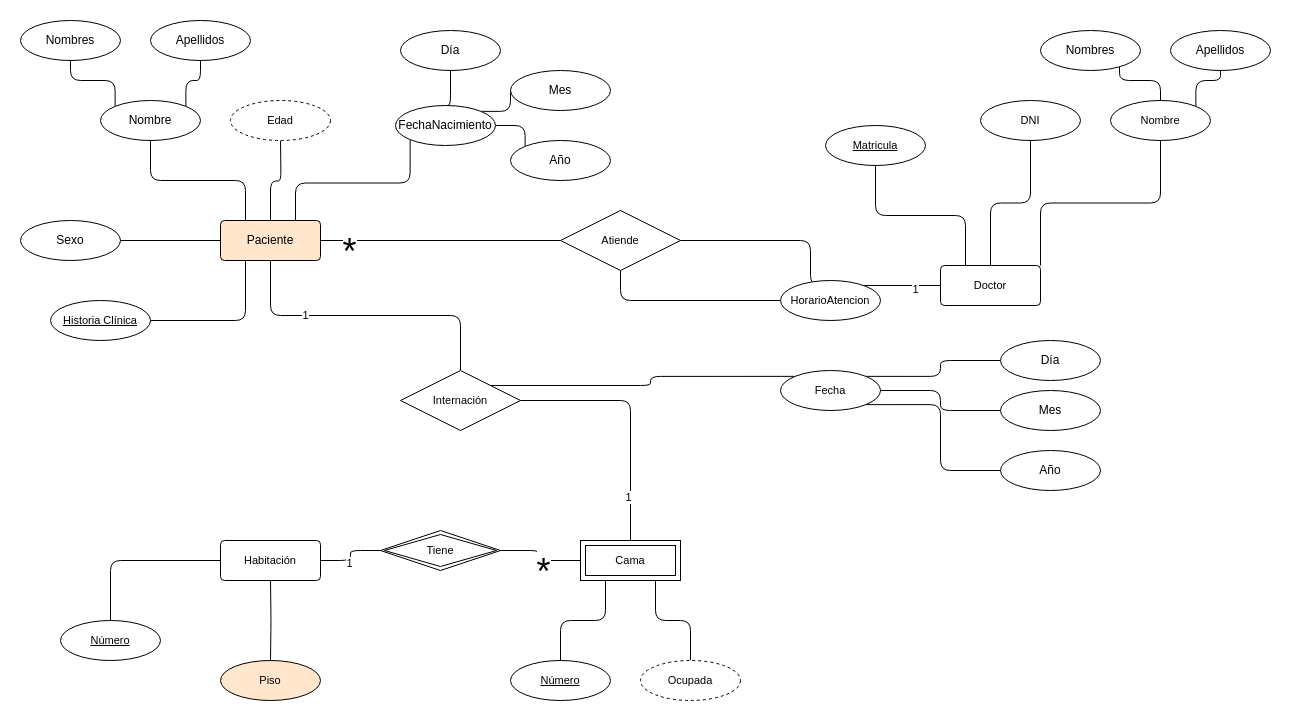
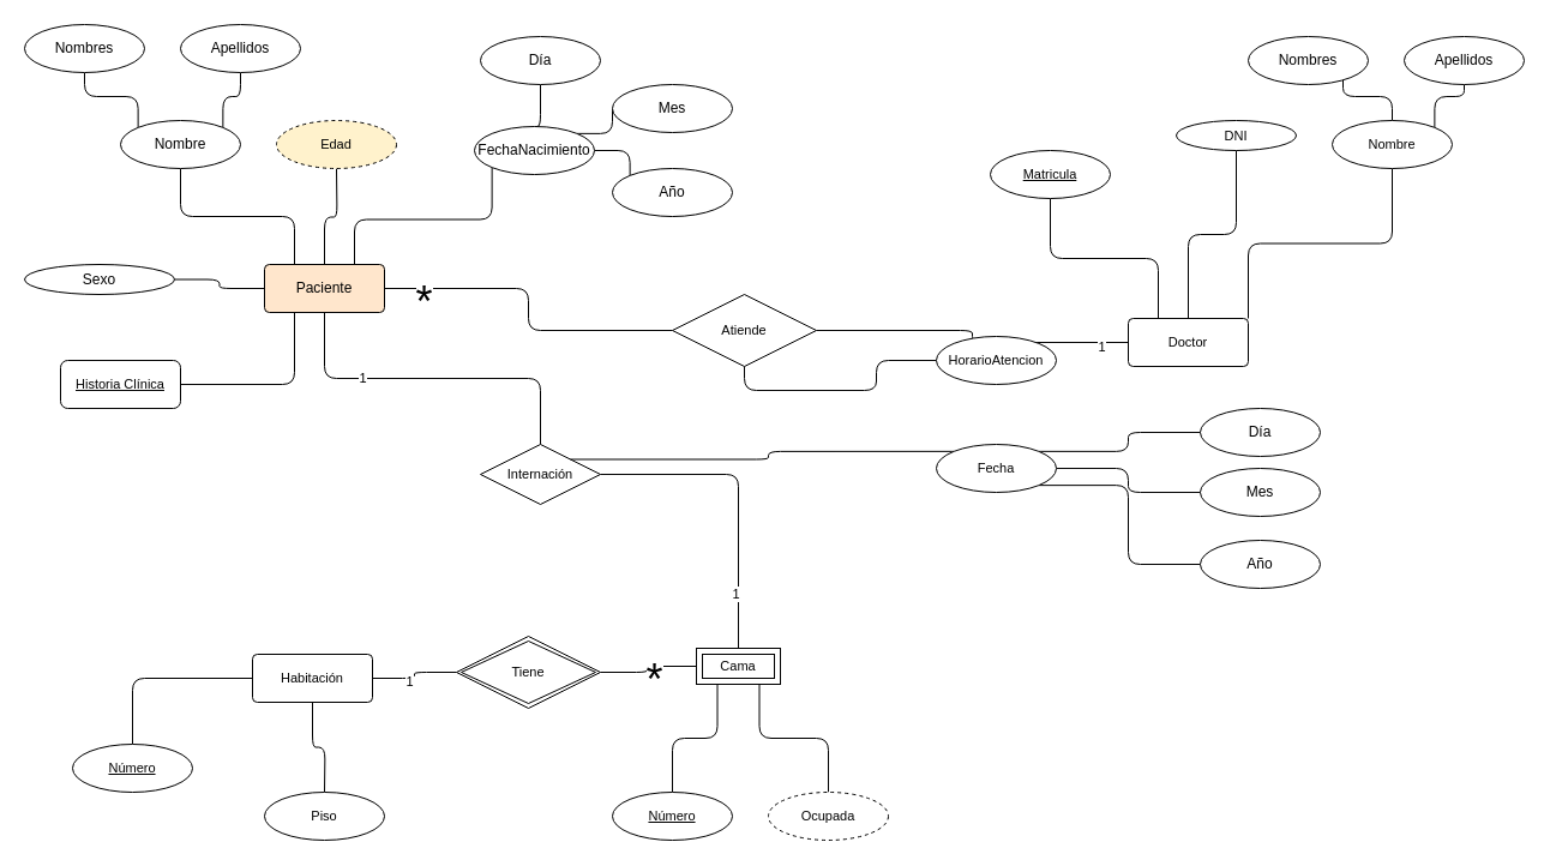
  <mxCell id="0" />
  <mxCell id="1" parent="0" />
  <mxCell id="2" style="edgeStyle=orthogonalEdgeStyle;rounded=1;orthogonalLoop=1;jettySize=auto;html=1;exitX=0.25;exitY=0;exitDx=0;exitDy=0;entryX=0.5;entryY=1;entryDx=0;entryDy=0;endArrow=none;endFill=0;" edge="1" parent="1" source="7" target="10"><mxGeometry relative="1" as="geometry" /></mxCell>
  <mxCell id="3" style="edgeStyle=orthogonalEdgeStyle;shape=connector;rounded=1;orthogonalLoop=1;jettySize=auto;html=1;exitX=0.5;exitY=0;exitDx=0;exitDy=0;entryX=0.5;entryY=1;entryDx=0;entryDy=0;labelBackgroundColor=default;strokeColor=default;fontFamily=Helvetica;fontSize=11;fontColor=default;endArrow=none;endFill=0;" edge="1" parent="1" source="7"><mxGeometry relative="1" as="geometry"><mxPoint x="280" y="140" as="targetPoint" /></mxGeometry></mxCell>
  <mxCell id="4" style="edgeStyle=orthogonalEdgeStyle;shape=connector;rounded=1;orthogonalLoop=1;jettySize=auto;html=1;exitX=0.75;exitY=0;exitDx=0;exitDy=0;entryX=0;entryY=1;entryDx=0;entryDy=0;labelBackgroundColor=default;strokeColor=default;fontFamily=Helvetica;fontSize=11;fontColor=default;endArrow=none;endFill=0;" edge="1" parent="1" source="7" target="14"><mxGeometry relative="1" as="geometry" /></mxCell>
  <mxCell id="5" style="edgeStyle=orthogonalEdgeStyle;shape=connector;rounded=1;orthogonalLoop=1;jettySize=auto;html=1;exitX=0.5;exitY=1;exitDx=0;exitDy=0;entryX=0.5;entryY=0;entryDx=0;entryDy=0;labelBackgroundColor=default;strokeColor=default;fontFamily=Helvetica;fontSize=11;fontColor=default;endArrow=none;endFill=0;" edge="1" parent="1" source="7" target="58"><mxGeometry relative="1" as="geometry" /></mxCell>
  <mxCell id="6" value="1" style="edgeLabel;html=1;align=center;verticalAlign=middle;resizable=0;points=[];fontSize=11;fontFamily=Helvetica;fontColor=default;" vertex="1" connectable="0" parent="5"><mxGeometry x="-0.407" y="1" relative="1" as="geometry"><mxPoint as="offset" /></mxGeometry></mxCell>
  <mxCell id="7" value="Paciente" style="rounded=1;arcSize=10;whiteSpace=wrap;html=1;align=center;fillColor=#ffe6cc;" vertex="1" parent="1"><mxGeometry x="220" y="220" width="100" height="40" as="geometry" /></mxCell>
  <mxCell id="8" style="edgeStyle=orthogonalEdgeStyle;shape=connector;rounded=1;orthogonalLoop=1;jettySize=auto;html=1;exitX=0;exitY=0;exitDx=0;exitDy=0;entryX=0.5;entryY=1;entryDx=0;entryDy=0;labelBackgroundColor=default;strokeColor=default;fontFamily=Helvetica;fontSize=11;fontColor=default;endArrow=none;endFill=0;" edge="1" parent="1" source="10" target="34"><mxGeometry relative="1" as="geometry" /></mxCell>
  <mxCell id="9" style="edgeStyle=orthogonalEdgeStyle;shape=connector;rounded=1;orthogonalLoop=1;jettySize=auto;html=1;exitX=1;exitY=0;exitDx=0;exitDy=0;entryX=0.5;entryY=1;entryDx=0;entryDy=0;labelBackgroundColor=default;strokeColor=default;fontFamily=Helvetica;fontSize=11;fontColor=default;endArrow=none;endFill=0;" edge="1" parent="1" source="10" target="35"><mxGeometry relative="1" as="geometry" /></mxCell>
  <mxCell id="10" value="Nombre" style="ellipse;whiteSpace=wrap;html=1;align=center;" vertex="1" parent="1"><mxGeometry x="100" y="100" width="100" height="40" as="geometry" /></mxCell>
  <mxCell id="11" style="edgeStyle=orthogonalEdgeStyle;shape=connector;rounded=1;orthogonalLoop=1;jettySize=auto;html=1;exitX=0.5;exitY=0;exitDx=0;exitDy=0;entryX=0.5;entryY=1;entryDx=0;entryDy=0;labelBackgroundColor=default;strokeColor=default;fontFamily=Helvetica;fontSize=11;fontColor=default;endArrow=none;endFill=0;" edge="1" parent="1" source="14" target="15"><mxGeometry relative="1" as="geometry" /></mxCell>
  <mxCell id="12" style="edgeStyle=orthogonalEdgeStyle;shape=connector;rounded=1;orthogonalLoop=1;jettySize=auto;html=1;exitX=1;exitY=0;exitDx=0;exitDy=0;entryX=0;entryY=0.5;entryDx=0;entryDy=0;labelBackgroundColor=default;strokeColor=default;fontFamily=Helvetica;fontSize=11;fontColor=default;endArrow=none;endFill=0;" edge="1" parent="1" source="14" target="16"><mxGeometry relative="1" as="geometry" /></mxCell>
  <mxCell id="13" style="edgeStyle=orthogonalEdgeStyle;shape=connector;rounded=1;orthogonalLoop=1;jettySize=auto;html=1;exitX=1;exitY=0.5;exitDx=0;exitDy=0;entryX=0;entryY=0;entryDx=0;entryDy=0;labelBackgroundColor=default;strokeColor=default;fontFamily=Helvetica;fontSize=11;fontColor=default;endArrow=none;endFill=0;" edge="1" parent="1" source="14" target="17"><mxGeometry relative="1" as="geometry" /></mxCell>
  <mxCell id="14" value="FechaNacimiento" style="ellipse;whiteSpace=wrap;html=1;align=center;" vertex="1" parent="1"><mxGeometry x="395" y="105" width="100" height="40" as="geometry" /></mxCell>
  <mxCell id="15" value="Día" style="ellipse;whiteSpace=wrap;html=1;align=center;" vertex="1" parent="1"><mxGeometry x="400" y="30" width="100" height="40" as="geometry" /></mxCell>
  <mxCell id="16" value="Mes" style="ellipse;whiteSpace=wrap;html=1;align=center;" vertex="1" parent="1"><mxGeometry x="510" y="70" width="100" height="40" as="geometry" /></mxCell>
  <mxCell id="17" value="Año" style="ellipse;whiteSpace=wrap;html=1;align=center;" vertex="1" parent="1"><mxGeometry x="510" y="140" width="100" height="40" as="geometry" /></mxCell>
  <mxCell id="18" style="edgeStyle=orthogonalEdgeStyle;shape=connector;rounded=1;orthogonalLoop=1;jettySize=auto;html=1;exitX=1;exitY=0.5;exitDx=0;exitDy=0;entryX=0;entryY=0.5;entryDx=0;entryDy=0;labelBackgroundColor=default;strokeColor=default;fontFamily=Helvetica;fontSize=11;fontColor=default;endArrow=none;endFill=0;" edge="1" parent="1" source="19" target="7"><mxGeometry relative="1" as="geometry" /></mxCell>
- <mxCell id="19" value="Sexo" style="ellipse;whiteSpace=wrap;html=1;align=center;" vertex="1" parent="1"><mxGeometry y="220" width="100" height="40" as="geometry" x="20" /></mxCell>
- <mxCell id="20" value="&lt;div&gt;Edad&lt;/div&gt;" style="ellipse;whiteSpace=wrap;html=1;align=center;dashed=1;fontFamily=Helvetica;fontSize=11;fontColor=default;" vertex="1" parent="1"><mxGeometry x="230" y="100" width="100" height="40" as="geometry" /></mxCell>
+ <mxCell id="19" value="Sexo" style="ellipse;whiteSpace=wrap;html=1;align=center;" vertex="1" parent="1"><mxGeometry x="20" y="220" width="125" height="25" as="geometry" /></mxCell>
+ <mxCell id="20" value="&lt;div&gt;Edad&lt;/div&gt;" style="ellipse;whiteSpace=wrap;html=1;align=center;dashed=1;fontFamily=Helvetica;fontSize=11;fontColor=default;fillColor=#fff2cc;" vertex="1" parent="1"><mxGeometry x="230" y="100" width="100" height="40" as="geometry" /></mxCell>
  <mxCell id="21" style="edgeStyle=orthogonalEdgeStyle;shape=connector;rounded=1;orthogonalLoop=1;jettySize=auto;html=1;exitX=1;exitY=0.5;exitDx=0;exitDy=0;entryX=0.25;entryY=1;entryDx=0;entryDy=0;labelBackgroundColor=default;strokeColor=default;fontFamily=Helvetica;fontSize=11;fontColor=default;endArrow=none;endFill=0;" edge="1" parent="1" source="22" target="7"><mxGeometry relative="1" as="geometry" /></mxCell>
- <mxCell id="22" value="Historia Clínica" style="ellipse;whiteSpace=wrap;html=1;align=center;fontStyle=4;fontFamily=Helvetica;fontSize=11;fontColor=default;" vertex="1" parent="1"><mxGeometry x="50" y="300" width="100" height="40" as="geometry" /></mxCell>
+ <mxCell id="22" value="Historia Clínica" style="whiteSpace=wrap;html=1;align=center;fontStyle=4;fontFamily=Helvetica;fontSize=11;fontColor=default;rounded=1;" vertex="1" parent="1"><mxGeometry x="50" y="300" width="100" height="40" as="geometry" /></mxCell>
  <mxCell id="23" style="edgeStyle=orthogonalEdgeStyle;shape=connector;rounded=1;orthogonalLoop=1;jettySize=auto;html=1;exitX=0.25;exitY=0;exitDx=0;exitDy=0;entryX=0.5;entryY=1;entryDx=0;entryDy=0;labelBackgroundColor=default;strokeColor=default;fontFamily=Helvetica;fontSize=11;fontColor=default;endArrow=none;endFill=0;" edge="1" parent="1" source="28" target="29"><mxGeometry relative="1" as="geometry" /></mxCell>
  <mxCell id="24" style="edgeStyle=orthogonalEdgeStyle;shape=connector;rounded=1;orthogonalLoop=1;jettySize=auto;html=1;exitX=0.5;exitY=0;exitDx=0;exitDy=0;entryX=0.5;entryY=1;entryDx=0;entryDy=0;labelBackgroundColor=default;strokeColor=default;fontFamily=Helvetica;fontSize=11;fontColor=default;endArrow=none;endFill=0;" edge="1" parent="1" source="28" target="30"><mxGeometry relative="1" as="geometry" /></mxCell>
  <mxCell id="25" style="edgeStyle=orthogonalEdgeStyle;shape=connector;rounded=1;orthogonalLoop=1;jettySize=auto;html=1;exitX=1;exitY=0;exitDx=0;exitDy=0;entryX=0.5;entryY=1;entryDx=0;entryDy=0;labelBackgroundColor=default;strokeColor=default;fontFamily=Helvetica;fontSize=11;fontColor=default;endArrow=none;endFill=0;" edge="1" parent="1" source="28" target="33"><mxGeometry relative="1" as="geometry" /></mxCell>
  <mxCell id="26" style="edgeStyle=orthogonalEdgeStyle;shape=connector;rounded=1;orthogonalLoop=1;jettySize=auto;html=1;exitX=0;exitY=0.5;exitDx=0;exitDy=0;entryX=1;entryY=0.5;entryDx=0;entryDy=0;labelBackgroundColor=default;strokeColor=default;fontFamily=Helvetica;fontSize=11;fontColor=default;endArrow=none;endFill=0;" edge="1" parent="1" source="28" target="54"><mxGeometry relative="1" as="geometry" /></mxCell>
  <mxCell id="27" value="1" style="edgeLabel;html=1;align=center;verticalAlign=middle;resizable=0;points=[];fontSize=11;fontFamily=Helvetica;fontColor=default;" vertex="1" connectable="0" parent="26"><mxGeometry x="-0.831" y="3" relative="1" as="geometry"><mxPoint as="offset" /></mxGeometry></mxCell>
  <mxCell id="28" value="Doctor" style="rounded=1;arcSize=10;whiteSpace=wrap;html=1;align=center;fontFamily=Helvetica;fontSize=11;fontColor=default;" vertex="1" parent="1"><mxGeometry x="940" y="265" width="100" height="40" as="geometry" /></mxCell>
  <mxCell id="29" value="Matricula" style="ellipse;whiteSpace=wrap;html=1;align=center;fontStyle=4;fontFamily=Helvetica;fontSize=11;fontColor=default;" vertex="1" parent="1"><mxGeometry x="825" y="125" width="100" height="40" as="geometry" /></mxCell>
- <mxCell id="30" value="DNI" style="ellipse;whiteSpace=wrap;html=1;align=center;fontFamily=Helvetica;fontSize=11;fontColor=default;" vertex="1" parent="1"><mxGeometry x="980" y="100" width="100" height="40" as="geometry" /></mxCell>
+ <mxCell id="30" value="DNI" style="ellipse;whiteSpace=wrap;html=1;align=center;fontFamily=Helvetica;fontSize=11;fontColor=default;" vertex="1" parent="1"><mxGeometry x="980" y="100" width="100" height="25" as="geometry" /></mxCell>
  <mxCell id="31" style="edgeStyle=orthogonalEdgeStyle;shape=connector;rounded=1;orthogonalLoop=1;jettySize=auto;html=1;exitX=0.5;exitY=0;exitDx=0;exitDy=0;entryX=0.79;entryY=0.9;entryDx=0;entryDy=0;entryPerimeter=0;labelBackgroundColor=default;strokeColor=default;fontFamily=Helvetica;fontSize=11;fontColor=default;endArrow=none;endFill=0;" edge="1" parent="1" source="33" target="36"><mxGeometry relative="1" as="geometry" /></mxCell>
  <mxCell id="32" style="edgeStyle=orthogonalEdgeStyle;shape=connector;rounded=1;orthogonalLoop=1;jettySize=auto;html=1;exitX=1;exitY=0;exitDx=0;exitDy=0;entryX=0.5;entryY=1;entryDx=0;entryDy=0;labelBackgroundColor=default;strokeColor=default;fontFamily=Helvetica;fontSize=11;fontColor=default;endArrow=none;endFill=0;" edge="1" parent="1" source="33" target="37"><mxGeometry relative="1" as="geometry" /></mxCell>
  <mxCell id="33" value="Nombre" style="ellipse;whiteSpace=wrap;html=1;align=center;fontFamily=Helvetica;fontSize=11;fontColor=default;" vertex="1" parent="1"><mxGeometry x="1110" y="100" width="100" height="40" as="geometry" /></mxCell>
  <mxCell id="34" value="Nombres" style="ellipse;whiteSpace=wrap;html=1;align=center;" vertex="1" parent="1"><mxGeometry width="100" height="40" as="geometry" x="20" y="20" /></mxCell>
  <mxCell id="35" value="Apellidos" style="ellipse;whiteSpace=wrap;html=1;align=center;" vertex="1" parent="1"><mxGeometry x="150" width="100" height="40" as="geometry" y="20" /></mxCell>
  <mxCell id="36" value="Nombres" style="ellipse;whiteSpace=wrap;html=1;align=center;" vertex="1" parent="1"><mxGeometry x="1040" y="30" width="100" height="40" as="geometry" /></mxCell>
  <mxCell id="37" value="Apellidos" style="ellipse;whiteSpace=wrap;html=1;align=center;" vertex="1" parent="1"><mxGeometry x="1170" y="30" width="100" height="40" as="geometry" /></mxCell>
  <mxCell id="38" style="edgeStyle=orthogonalEdgeStyle;shape=connector;rounded=1;orthogonalLoop=1;jettySize=auto;html=1;exitX=1;exitY=0.5;exitDx=0;exitDy=0;entryX=0;entryY=0.5;entryDx=0;entryDy=0;labelBackgroundColor=default;strokeColor=default;fontFamily=Helvetica;fontSize=11;fontColor=default;endArrow=none;endFill=0;" edge="1" parent="1" source="40" target="57"><mxGeometry relative="1" as="geometry" /></mxCell>
  <mxCell id="39" value="1" style="edgeLabel;html=1;align=center;verticalAlign=middle;resizable=0;points=[];fontSize=11;fontFamily=Helvetica;fontColor=default;" vertex="1" connectable="0" parent="38"><mxGeometry x="-0.2" y="-2" relative="1" as="geometry"><mxPoint as="offset" /></mxGeometry></mxCell>
- <mxCell id="40" value="Habitación" style="rounded=1;arcSize=10;whiteSpace=wrap;html=1;align=center;fontFamily=Helvetica;fontSize=11;fontColor=default;" vertex="1" parent="1"><mxGeometry x="220" y="540" width="100" height="40" as="geometry" /></mxCell>
+ <mxCell id="40" value="Habitación" style="rounded=1;arcSize=10;whiteSpace=wrap;html=1;align=center;fontFamily=Helvetica;fontSize=11;fontColor=default;" vertex="1" parent="1"><mxGeometry x="210" y="545" width="100" height="40" as="geometry" /></mxCell>
  <mxCell id="41" style="edgeStyle=orthogonalEdgeStyle;shape=connector;rounded=1;orthogonalLoop=1;jettySize=auto;html=1;exitX=0.5;exitY=0;exitDx=0;exitDy=0;entryX=0;entryY=0.5;entryDx=0;entryDy=0;labelBackgroundColor=default;strokeColor=default;fontFamily=Helvetica;fontSize=11;fontColor=default;endArrow=none;endFill=0;" edge="1" parent="1" source="42" target="40"><mxGeometry relative="1" as="geometry" /></mxCell>
  <mxCell id="42" value="&lt;u&gt;Número&lt;/u&gt;" style="ellipse;whiteSpace=wrap;html=1;align=center;fontFamily=Helvetica;fontSize=11;fontColor=default;" vertex="1" parent="1"><mxGeometry x="60" y="620" width="100" height="40" as="geometry" /></mxCell>
  <mxCell id="43" style="edgeStyle=orthogonalEdgeStyle;shape=connector;rounded=1;orthogonalLoop=1;jettySize=auto;html=1;exitX=0.5;exitY=0;exitDx=0;exitDy=0;entryX=0.5;entryY=1;entryDx=0;entryDy=0;labelBackgroundColor=default;strokeColor=default;fontFamily=Helvetica;fontSize=11;fontColor=default;endArrow=none;endFill=0;" edge="1" parent="1" target="40"><mxGeometry relative="1" as="geometry"><mxPoint x="270" y="660" as="sourcePoint" /></mxGeometry></mxCell>
  <mxCell id="44" style="edgeStyle=orthogonalEdgeStyle;shape=connector;rounded=1;orthogonalLoop=1;jettySize=auto;html=1;exitX=0.75;exitY=1;exitDx=0;exitDy=0;entryX=0.5;entryY=0;entryDx=0;entryDy=0;labelBackgroundColor=default;strokeColor=default;fontFamily=Helvetica;fontSize=11;fontColor=default;endArrow=none;endFill=0;" edge="1" parent="1" source="47" target="50"><mxGeometry relative="1" as="geometry" /></mxCell>
  <mxCell id="45" style="edgeStyle=orthogonalEdgeStyle;shape=connector;rounded=1;orthogonalLoop=1;jettySize=auto;html=1;exitX=0.5;exitY=0;exitDx=0;exitDy=0;entryX=1;entryY=0.5;entryDx=0;entryDy=0;labelBackgroundColor=default;strokeColor=default;fontFamily=Helvetica;fontSize=11;fontColor=default;endArrow=none;endFill=0;" edge="1" parent="1" source="47" target="58"><mxGeometry relative="1" as="geometry" /></mxCell>
  <mxCell id="46" value="1" style="edgeLabel;html=1;align=center;verticalAlign=middle;resizable=0;points=[];fontSize=11;fontFamily=Helvetica;fontColor=default;" vertex="1" connectable="0" parent="45"><mxGeometry x="-0.648" y="3" relative="1" as="geometry"><mxPoint as="offset" /></mxGeometry></mxCell>
- <mxCell id="47" value="Cama" style="shape=ext;margin=3;double=1;whiteSpace=wrap;html=1;align=center;fontFamily=Helvetica;fontSize=11;fontColor=default;" vertex="1" parent="1"><mxGeometry x="580" y="540" width="100" height="40" as="geometry" /></mxCell>
+ <mxCell id="47" value="Cama" style="shape=ext;margin=3;double=1;whiteSpace=wrap;html=1;align=center;fontFamily=Helvetica;fontSize=11;fontColor=default;" vertex="1" parent="1"><mxGeometry x="580" y="540" width="70" height="30" as="geometry" /></mxCell>
  <mxCell id="48" style="edgeStyle=orthogonalEdgeStyle;shape=connector;rounded=1;orthogonalLoop=1;jettySize=auto;html=1;exitX=0.5;exitY=0;exitDx=0;exitDy=0;entryX=0.25;entryY=1;entryDx=0;entryDy=0;labelBackgroundColor=default;strokeColor=default;fontFamily=Helvetica;fontSize=11;fontColor=default;endArrow=none;endFill=0;" edge="1" parent="1" source="49" target="47"><mxGeometry relative="1" as="geometry"><mxPoint x="570" y="660" as="sourcePoint" /></mxGeometry></mxCell>
  <mxCell id="49" value="&lt;u&gt;Número&lt;/u&gt;" style="ellipse;whiteSpace=wrap;html=1;align=center;fontFamily=Helvetica;fontSize=11;fontColor=default;" vertex="1" parent="1"><mxGeometry x="510" y="660" width="100" height="40" as="geometry" /></mxCell>
  <mxCell id="50" value="Ocupada" style="ellipse;whiteSpace=wrap;html=1;align=center;fontFamily=Helvetica;fontSize=11;fontColor=default;dashed=1;" vertex="1" parent="1"><mxGeometry x="640" y="660" width="100" height="40" as="geometry" /></mxCell>
- <mxCell id="51" value="Piso" style="ellipse;whiteSpace=wrap;html=1;align=center;fontFamily=Helvetica;fontSize=11;fontColor=default;fillColor=#ffe6cc;" vertex="1" parent="1"><mxGeometry x="220" y="660" width="100" height="40" as="geometry" /></mxCell>
+ <mxCell id="51" value="Piso" style="ellipse;whiteSpace=wrap;html=1;align=center;fontFamily=Helvetica;fontSize=11;fontColor=default;" vertex="1" parent="1"><mxGeometry x="220" y="660" width="100" height="40" as="geometry" /></mxCell>
  <mxCell id="52" style="edgeStyle=orthogonalEdgeStyle;shape=connector;rounded=1;orthogonalLoop=1;jettySize=auto;html=1;exitX=0;exitY=0.5;exitDx=0;exitDy=0;entryX=1;entryY=0.5;entryDx=0;entryDy=0;labelBackgroundColor=default;strokeColor=default;fontFamily=Helvetica;fontSize=11;fontColor=default;endArrow=none;endFill=0;" edge="1" parent="1" source="54" target="7"><mxGeometry relative="1" as="geometry" /></mxCell>
  <mxCell id="53" value="&lt;font style=&quot;font-size: 36px;&quot;&gt;*&lt;/font&gt;" style="edgeLabel;html=1;align=center;verticalAlign=middle;resizable=0;points=[];fontSize=11;fontFamily=Helvetica;fontColor=default;" vertex="1" connectable="0" parent="52"><mxGeometry x="0.767" y="1" relative="1" as="geometry"><mxPoint y="9" as="offset" /></mxGeometry></mxCell>
- <mxCell id="54" value="Atiende" style="shape=rhombus;perimeter=rhombusPerimeter;whiteSpace=wrap;html=1;align=center;fontFamily=Helvetica;fontSize=11;fontColor=default;" vertex="1" parent="1"><mxGeometry x="560" y="210" width="120" height="60" as="geometry" /></mxCell>
+ <mxCell id="54" value="Atiende" style="shape=rhombus;perimeter=rhombusPerimeter;whiteSpace=wrap;html=1;align=center;fontFamily=Helvetica;fontSize=11;fontColor=default;" vertex="1" parent="1"><mxGeometry x="560" y="245" width="120" height="60" as="geometry" /></mxCell>
  <mxCell id="55" style="edgeStyle=orthogonalEdgeStyle;shape=connector;rounded=1;orthogonalLoop=1;jettySize=auto;html=1;exitX=1;exitY=0.5;exitDx=0;exitDy=0;entryX=0;entryY=0.5;entryDx=0;entryDy=0;labelBackgroundColor=default;strokeColor=default;fontFamily=Helvetica;fontSize=11;fontColor=default;endArrow=none;endFill=0;" edge="1" parent="1" source="57" target="47"><mxGeometry relative="1" as="geometry" /></mxCell>
  <mxCell id="56" value="&lt;font style=&quot;font-size: 36px;&quot;&gt;*&lt;/font&gt;" style="edgeLabel;html=1;align=center;verticalAlign=middle;resizable=0;points=[];fontSize=11;fontFamily=Helvetica;fontColor=default;" vertex="1" connectable="0" parent="55"><mxGeometry x="0.15" y="1" relative="1" as="geometry"><mxPoint y="11" as="offset" /></mxGeometry></mxCell>
- <mxCell id="57" value="Tiene" style="shape=rhombus;double=1;perimeter=rhombusPerimeter;whiteSpace=wrap;html=1;align=center;fontFamily=Helvetica;fontSize=11;fontColor=default;" vertex="1" parent="1"><mxGeometry x="380" y="530" width="120" height="40" as="geometry" /></mxCell>
- <mxCell id="58" value="Internación" style="shape=rhombus;perimeter=rhombusPerimeter;whiteSpace=wrap;html=1;align=center;fontFamily=Helvetica;fontSize=11;fontColor=default;" vertex="1" parent="1"><mxGeometry x="400" y="370" width="120" height="60" as="geometry" /></mxCell>
+ <mxCell id="57" value="Tiene" style="shape=rhombus;double=1;perimeter=rhombusPerimeter;whiteSpace=wrap;html=1;align=center;fontFamily=Helvetica;fontSize=11;fontColor=default;" vertex="1" parent="1"><mxGeometry x="380" y="530" width="120" height="60" as="geometry" /></mxCell>
+ <mxCell id="58" value="Internación" style="shape=rhombus;perimeter=rhombusPerimeter;whiteSpace=wrap;html=1;align=center;fontFamily=Helvetica;fontSize=11;fontColor=default;" vertex="1" parent="1"><mxGeometry x="400" y="370" width="100" height="50" as="geometry" /></mxCell>
  <mxCell id="59" style="edgeStyle=orthogonalEdgeStyle;shape=connector;rounded=1;orthogonalLoop=1;jettySize=auto;html=1;exitX=0;exitY=0.5;exitDx=0;exitDy=0;entryX=0.5;entryY=1;entryDx=0;entryDy=0;labelBackgroundColor=default;strokeColor=default;fontFamily=Helvetica;fontSize=11;fontColor=default;endArrow=none;endFill=0;" edge="1" parent="1" source="60" target="54"><mxGeometry relative="1" as="geometry" /></mxCell>
  <mxCell id="60" value="HorarioAtencion" style="ellipse;whiteSpace=wrap;html=1;align=center;fontFamily=Helvetica;fontSize=11;fontColor=default;" vertex="1" parent="1"><mxGeometry x="780" y="280" width="100" height="40" as="geometry" /></mxCell>
  <mxCell id="61" style="edgeStyle=orthogonalEdgeStyle;shape=connector;rounded=1;orthogonalLoop=1;jettySize=auto;html=1;exitX=0;exitY=0;exitDx=0;exitDy=0;entryX=1;entryY=0;entryDx=0;entryDy=0;labelBackgroundColor=default;strokeColor=default;fontFamily=Helvetica;fontSize=11;fontColor=default;endArrow=none;endFill=0;" edge="1" parent="1" source="65" target="58"><mxGeometry relative="1" as="geometry" /></mxCell>
  <mxCell id="62" style="edgeStyle=orthogonalEdgeStyle;shape=connector;rounded=1;orthogonalLoop=1;jettySize=auto;html=1;exitX=1;exitY=0;exitDx=0;exitDy=0;entryX=0;entryY=0.5;entryDx=0;entryDy=0;labelBackgroundColor=default;strokeColor=default;fontFamily=Helvetica;fontSize=11;fontColor=default;endArrow=none;endFill=0;" edge="1" parent="1" source="65" target="66"><mxGeometry relative="1" as="geometry" /></mxCell>
  <mxCell id="63" style="edgeStyle=orthogonalEdgeStyle;shape=connector;rounded=1;orthogonalLoop=1;jettySize=auto;html=1;exitX=1;exitY=0.5;exitDx=0;exitDy=0;entryX=0;entryY=0.5;entryDx=0;entryDy=0;labelBackgroundColor=default;strokeColor=default;fontFamily=Helvetica;fontSize=11;fontColor=default;endArrow=none;endFill=0;" edge="1" parent="1" source="65" target="67"><mxGeometry relative="1" as="geometry" /></mxCell>
  <mxCell id="64" style="edgeStyle=orthogonalEdgeStyle;shape=connector;rounded=1;orthogonalLoop=1;jettySize=auto;html=1;exitX=1;exitY=1;exitDx=0;exitDy=0;entryX=0;entryY=0.5;entryDx=0;entryDy=0;labelBackgroundColor=default;strokeColor=default;fontFamily=Helvetica;fontSize=11;fontColor=default;endArrow=none;endFill=0;" edge="1" parent="1" source="65" target="68"><mxGeometry relative="1" as="geometry" /></mxCell>
  <mxCell id="65" value="Fecha" style="ellipse;whiteSpace=wrap;html=1;align=center;fontFamily=Helvetica;fontSize=11;fontColor=default;" vertex="1" parent="1"><mxGeometry x="780" y="370" width="100" height="40" as="geometry" /></mxCell>
  <mxCell id="66" value="Día" style="ellipse;whiteSpace=wrap;html=1;align=center;" vertex="1" parent="1"><mxGeometry x="1000" y="340" width="100" height="40" as="geometry" /></mxCell>
  <mxCell id="67" value="Mes" style="ellipse;whiteSpace=wrap;html=1;align=center;" vertex="1" parent="1"><mxGeometry x="1000" y="390" width="100" height="40" as="geometry" /></mxCell>
  <mxCell id="68" value="Año" style="ellipse;whiteSpace=wrap;html=1;align=center;" vertex="1" parent="1"><mxGeometry x="1000" y="450" width="100" height="40" as="geometry" /></mxCell>
